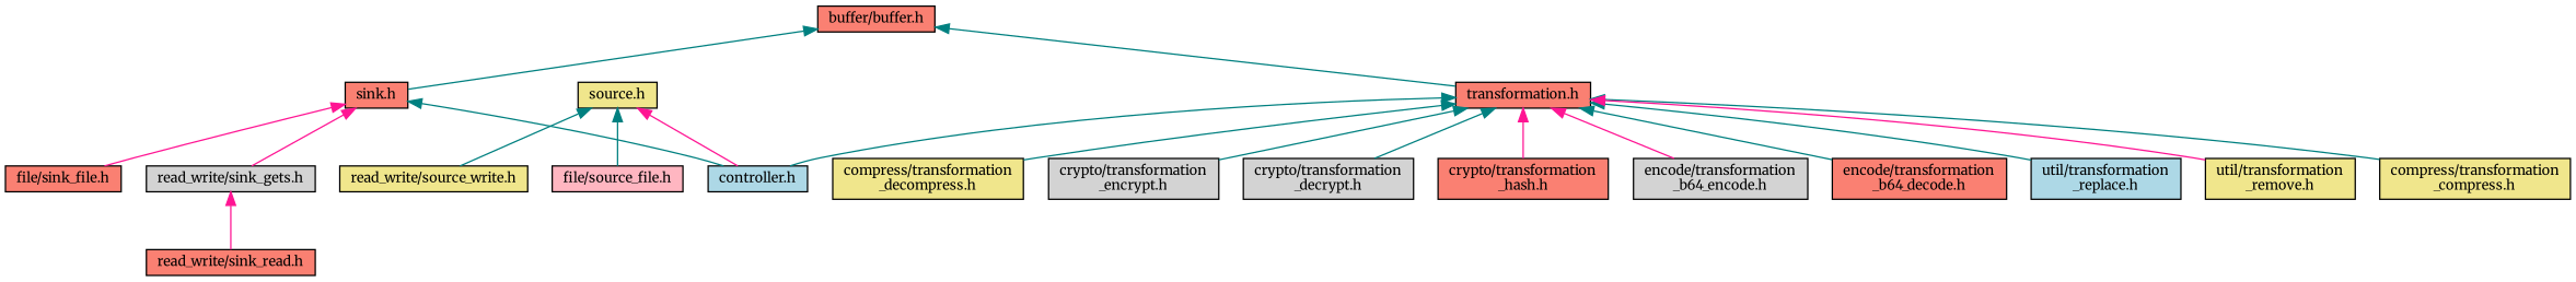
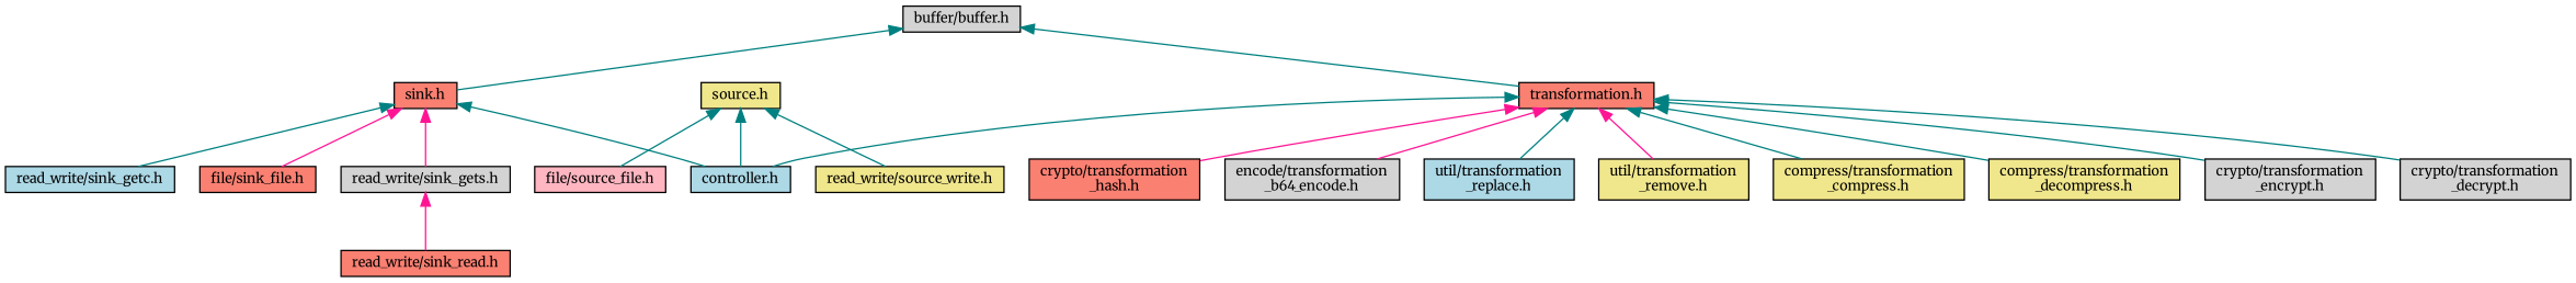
  digraph {
    fontname=Merriweather
    node [color=black fillcolor=salmon fontname=Merriweather fontsize=10 shape=record style=filled]
    edge [color=teal dir=back fontname=Merriweather fontsize=10 labelfontname=Helvetica labelfontsize=10 style=solid]
-   n1 [fontcolor=black height=0.2 label="buffer/buffer.h" width=0.4]
+   n1 [fillcolor=lightgrey fontcolor=black height=0.2 label="buffer/buffer.h" width=0.4]
    n2 [height=0.2 label="sink.h" width=0.4]
    n3 [height=0.2 label="transformation.h" width=0.4]
    n4 [fillcolor=lightblue height=0.2 label="controller.h" width=0.4]
    n5 [height=0.2 label="file/sink_file.h" width=0.4]
    n6 [fillcolor=lightgrey height=0.2 label="read_write/sink_gets.h" width=0.4]
+   n7 [fillcolor=lightblue height=0.2 label="read_write/sink_getc.h" width=0.4]
    n8 [fillcolor=khaki height=0.2 label="source.h" width=0.4]
    n9 [fillcolor=khaki height=0.2 label="read_write/source_write.h" width=0.4]
    n10 [fillcolor=lightpink height=0.2 label="file/source_file.h" width=0.4]
    n11 [fillcolor=khaki height=0.2 label="compress/transformation\l_compress.h" width=0.4]
    n12 [fillcolor=khaki height=0.2 label="compress/transformation\l_decompress.h" width=0.4]
    n13 [fillcolor=lightgrey height=0.2 label="crypto/transformation\l_encrypt.h" width=0.4]
    n14 [fillcolor=lightgrey height=0.2 label="crypto/transformation\l_decrypt.h" width=0.4]
    n15 [height=0.2 label="crypto/transformation\l_hash.h" width=0.4]
    n16 [fillcolor=lightgrey height=0.2 label="encode/transformation\l_b64_encode.h" width=0.4]
-   n17 [height=0.2 label="encode/transformation\l_b64_decode.h" width=0.4]
    n18 [fillcolor=lightblue height=0.2 label="util/transformation\l_replace.h" width=0.4]
    n19 [fillcolor=khaki height=0.2 label="util/transformation\l_remove.h" width=0.4]
    n20 [height=0.2 label="read_write/sink_read.h" width=0.4]
    n1 -> n2
    n1 -> n3
    n2 -> n4
    n2 -> n5 [color=deeppink]
    n2 -> n6 [color=deeppink]
+   n2 -> n7
    n3 -> n4
    n3 -> n11
    n3 -> n12
    n3 -> n13
    n3 -> n14
    n3 -> n15 [color=deeppink]
    n3 -> n16 [color=deeppink]
-   n3 -> n17
    n3 -> n18
    n3 -> n19 [color=deeppink]
    n6 -> n20 [color=deeppink]
-   n8 -> n4 [color=deeppink]
+   n8 -> n4
    n8 -> n9
    n8 -> n10
  }
